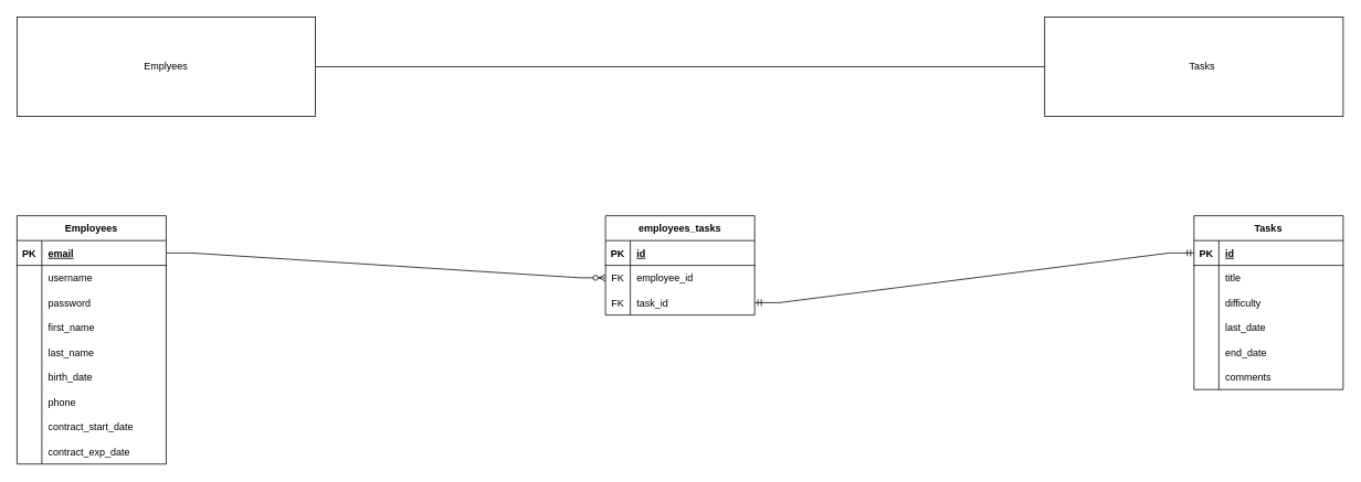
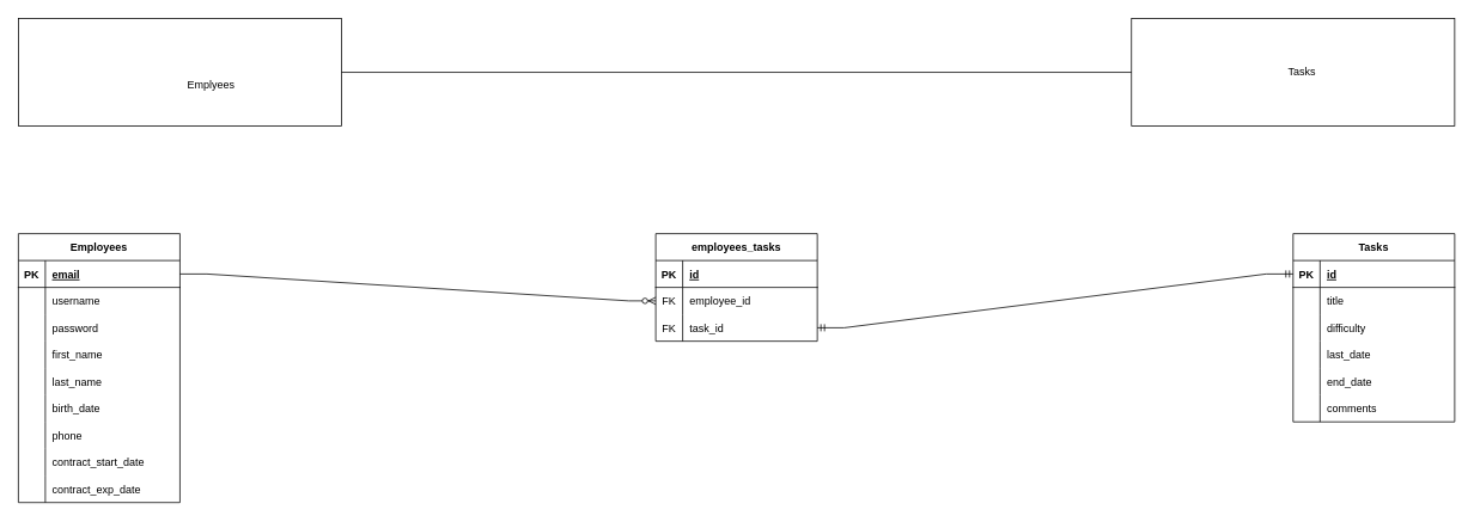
  <mxCell id="0" />
  <mxCell id="1" parent="0" />
  <mxCell id="2" value="" style="rounded=0;whiteSpace=wrap;html=1;" vertex="1" parent="1"><mxGeometry x="20" y="20" width="360" height="120" as="geometry" /></mxCell>
  <mxCell id="3" value="" style="rounded=0;whiteSpace=wrap;html=1;" vertex="1" parent="1"><mxGeometry x="1260" y="20" width="360" height="120" as="geometry" /></mxCell>
- <mxCell id="4" value="Emplyees" style="text;html=1;strokeColor=none;fillColor=none;align=center;verticalAlign=middle;whiteSpace=wrap;rounded=0;" vertex="1" parent="1"><mxGeometry x="130" y="65" width="140" height="30" as="geometry" /></mxCell>
+ <mxCell id="4" value="Emplyees" style="text;html=1;strokeColor=none;fillColor=none;align=center;verticalAlign=middle;whiteSpace=wrap;rounded=0;" vertex="1" parent="1"><mxGeometry x="165" y="80" width="140" height="30" as="geometry" /></mxCell>
  <mxCell id="5" value="Tasks" style="text;html=1;strokeColor=none;fillColor=none;align=center;verticalAlign=middle;whiteSpace=wrap;rounded=0;" vertex="1" parent="1"><mxGeometry x="1380" y="65" width="140" height="30" as="geometry" /></mxCell>
  <mxCell id="6" value="" style="endArrow=none;html=1;rounded=0;exitX=1;exitY=0.5;exitDx=0;exitDy=0;entryX=0;entryY=0.5;entryDx=0;entryDy=0;" edge="1" parent="1" source="2" target="3"><mxGeometry width="50" height="50" relative="1" as="geometry"><mxPoint x="760" y="110" as="sourcePoint" /><mxPoint x="810" y="60" as="targetPoint" /></mxGeometry></mxCell>
  <mxCell id="7" value="Employees" style="shape=table;startSize=30;container=1;collapsible=1;childLayout=tableLayout;fixedRows=1;rowLines=0;fontStyle=1;align=center;resizeLast=1;" vertex="1" parent="1"><mxGeometry x="20" y="260" width="180" height="300" as="geometry" /></mxCell>
  <mxCell id="8" value="" style="shape=tableRow;horizontal=0;startSize=0;swimlaneHead=0;swimlaneBody=0;fillColor=none;collapsible=0;dropTarget=0;points=[[0,0.5],[1,0.5]];portConstraint=eastwest;top=0;left=0;right=0;bottom=1;" vertex="1" parent="7"><mxGeometry y="30" width="180" height="30" as="geometry" /></mxCell>
  <mxCell id="9" value="PK" style="shape=partialRectangle;connectable=0;fillColor=none;top=0;left=0;bottom=0;right=0;fontStyle=1;overflow=hidden;" vertex="1" parent="8"><mxGeometry width="30" height="30" as="geometry"><mxRectangle width="30" height="30" as="alternateBounds" /></mxGeometry></mxCell>
  <mxCell id="10" value="email" style="shape=partialRectangle;connectable=0;fillColor=none;top=0;left=0;bottom=0;right=0;align=left;spacingLeft=6;fontStyle=5;overflow=hidden;" vertex="1" parent="8"><mxGeometry x="30" width="150" height="30" as="geometry"><mxRectangle width="150" height="30" as="alternateBounds" /></mxGeometry></mxCell>
  <mxCell id="11" value="" style="shape=tableRow;horizontal=0;startSize=0;swimlaneHead=0;swimlaneBody=0;fillColor=none;collapsible=0;dropTarget=0;points=[[0,0.5],[1,0.5]];portConstraint=eastwest;top=0;left=0;right=0;bottom=0;" vertex="1" parent="7"><mxGeometry y="60" width="180" height="30" as="geometry" /></mxCell>
  <mxCell id="12" value="" style="shape=partialRectangle;connectable=0;fillColor=none;top=0;left=0;bottom=0;right=0;editable=1;overflow=hidden;" vertex="1" parent="11"><mxGeometry width="30" height="30" as="geometry"><mxRectangle width="30" height="30" as="alternateBounds" /></mxGeometry></mxCell>
  <mxCell id="13" value="username" style="shape=partialRectangle;connectable=0;fillColor=none;top=0;left=0;bottom=0;right=0;align=left;spacingLeft=6;overflow=hidden;" vertex="1" parent="11"><mxGeometry x="30" width="150" height="30" as="geometry"><mxRectangle width="150" height="30" as="alternateBounds" /></mxGeometry></mxCell>
  <mxCell id="14" value="" style="shape=tableRow;horizontal=0;startSize=0;swimlaneHead=0;swimlaneBody=0;fillColor=none;collapsible=0;dropTarget=0;points=[[0,0.5],[1,0.5]];portConstraint=eastwest;top=0;left=0;right=0;bottom=0;" vertex="1" parent="7"><mxGeometry y="90" width="180" height="30" as="geometry" /></mxCell>
  <mxCell id="15" value="" style="shape=partialRectangle;connectable=0;fillColor=none;top=0;left=0;bottom=0;right=0;editable=1;overflow=hidden;" vertex="1" parent="14"><mxGeometry width="30" height="30" as="geometry"><mxRectangle width="30" height="30" as="alternateBounds" /></mxGeometry></mxCell>
  <mxCell id="16" value="password" style="shape=partialRectangle;connectable=0;fillColor=none;top=0;left=0;bottom=0;right=0;align=left;spacingLeft=6;overflow=hidden;" vertex="1" parent="14"><mxGeometry x="30" width="150" height="30" as="geometry"><mxRectangle width="150" height="30" as="alternateBounds" /></mxGeometry></mxCell>
  <mxCell id="17" value="" style="shape=tableRow;horizontal=0;startSize=0;swimlaneHead=0;swimlaneBody=0;fillColor=none;collapsible=0;dropTarget=0;points=[[0,0.5],[1,0.5]];portConstraint=eastwest;top=0;left=0;right=0;bottom=0;" vertex="1" parent="7"><mxGeometry y="120" width="180" height="30" as="geometry" /></mxCell>
  <mxCell id="18" value="" style="shape=partialRectangle;connectable=0;fillColor=none;top=0;left=0;bottom=0;right=0;editable=1;overflow=hidden;" vertex="1" parent="17"><mxGeometry width="30" height="30" as="geometry"><mxRectangle width="30" height="30" as="alternateBounds" /></mxGeometry></mxCell>
  <mxCell id="19" value="first_name" style="shape=partialRectangle;connectable=0;fillColor=none;top=0;left=0;bottom=0;right=0;align=left;spacingLeft=6;overflow=hidden;" vertex="1" parent="17"><mxGeometry x="30" width="150" height="30" as="geometry"><mxRectangle width="150" height="30" as="alternateBounds" /></mxGeometry></mxCell>
  <mxCell id="20" value="" style="shape=tableRow;horizontal=0;startSize=0;swimlaneHead=0;swimlaneBody=0;fillColor=none;collapsible=0;dropTarget=0;points=[[0,0.5],[1,0.5]];portConstraint=eastwest;top=0;left=0;right=0;bottom=0;" vertex="1" parent="7"><mxGeometry y="150" width="180" height="30" as="geometry" /></mxCell>
  <mxCell id="21" value="" style="shape=partialRectangle;connectable=0;fillColor=none;top=0;left=0;bottom=0;right=0;editable=1;overflow=hidden;" vertex="1" parent="20"><mxGeometry width="30" height="30" as="geometry"><mxRectangle width="30" height="30" as="alternateBounds" /></mxGeometry></mxCell>
  <mxCell id="22" value="last_name" style="shape=partialRectangle;connectable=0;fillColor=none;top=0;left=0;bottom=0;right=0;align=left;spacingLeft=6;overflow=hidden;" vertex="1" parent="20"><mxGeometry x="30" width="150" height="30" as="geometry"><mxRectangle width="150" height="30" as="alternateBounds" /></mxGeometry></mxCell>
  <mxCell id="23" value="" style="shape=tableRow;horizontal=0;startSize=0;swimlaneHead=0;swimlaneBody=0;fillColor=none;collapsible=0;dropTarget=0;points=[[0,0.5],[1,0.5]];portConstraint=eastwest;top=0;left=0;right=0;bottom=0;" vertex="1" parent="7"><mxGeometry y="180" width="180" height="30" as="geometry" /></mxCell>
  <mxCell id="24" value="" style="shape=partialRectangle;connectable=0;fillColor=none;top=0;left=0;bottom=0;right=0;editable=1;overflow=hidden;" vertex="1" parent="23"><mxGeometry width="30" height="30" as="geometry"><mxRectangle width="30" height="30" as="alternateBounds" /></mxGeometry></mxCell>
  <mxCell id="25" value="birth_date" style="shape=partialRectangle;connectable=0;fillColor=none;top=0;left=0;bottom=0;right=0;align=left;spacingLeft=6;overflow=hidden;" vertex="1" parent="23"><mxGeometry x="30" width="150" height="30" as="geometry"><mxRectangle width="150" height="30" as="alternateBounds" /></mxGeometry></mxCell>
  <mxCell id="26" value="" style="shape=tableRow;horizontal=0;startSize=0;swimlaneHead=0;swimlaneBody=0;fillColor=none;collapsible=0;dropTarget=0;points=[[0,0.5],[1,0.5]];portConstraint=eastwest;top=0;left=0;right=0;bottom=0;" vertex="1" parent="7"><mxGeometry y="210" width="180" height="30" as="geometry" /></mxCell>
  <mxCell id="27" value="" style="shape=partialRectangle;connectable=0;fillColor=none;top=0;left=0;bottom=0;right=0;editable=1;overflow=hidden;" vertex="1" parent="26"><mxGeometry width="30" height="30" as="geometry"><mxRectangle width="30" height="30" as="alternateBounds" /></mxGeometry></mxCell>
  <mxCell id="28" value="phone" style="shape=partialRectangle;connectable=0;fillColor=none;top=0;left=0;bottom=0;right=0;align=left;spacingLeft=6;overflow=hidden;" vertex="1" parent="26"><mxGeometry x="30" width="150" height="30" as="geometry"><mxRectangle width="150" height="30" as="alternateBounds" /></mxGeometry></mxCell>
  <mxCell id="29" value="" style="shape=tableRow;horizontal=0;startSize=0;swimlaneHead=0;swimlaneBody=0;fillColor=none;collapsible=0;dropTarget=0;points=[[0,0.5],[1,0.5]];portConstraint=eastwest;top=0;left=0;right=0;bottom=0;" vertex="1" parent="7"><mxGeometry y="240" width="180" height="30" as="geometry" /></mxCell>
  <mxCell id="30" value="" style="shape=partialRectangle;connectable=0;fillColor=none;top=0;left=0;bottom=0;right=0;editable=1;overflow=hidden;" vertex="1" parent="29"><mxGeometry width="30" height="30" as="geometry"><mxRectangle width="30" height="30" as="alternateBounds" /></mxGeometry></mxCell>
  <mxCell id="31" value="contract_start_date" style="shape=partialRectangle;connectable=0;fillColor=none;top=0;left=0;bottom=0;right=0;align=left;spacingLeft=6;overflow=hidden;" vertex="1" parent="29"><mxGeometry x="30" width="150" height="30" as="geometry"><mxRectangle width="150" height="30" as="alternateBounds" /></mxGeometry></mxCell>
  <mxCell id="32" value="" style="shape=tableRow;horizontal=0;startSize=0;swimlaneHead=0;swimlaneBody=0;fillColor=none;collapsible=0;dropTarget=0;points=[[0,0.5],[1,0.5]];portConstraint=eastwest;top=0;left=0;right=0;bottom=0;" vertex="1" parent="7"><mxGeometry y="270" width="180" height="30" as="geometry" /></mxCell>
  <mxCell id="33" value="" style="shape=partialRectangle;connectable=0;fillColor=none;top=0;left=0;bottom=0;right=0;editable=1;overflow=hidden;" vertex="1" parent="32"><mxGeometry width="30" height="30" as="geometry"><mxRectangle width="30" height="30" as="alternateBounds" /></mxGeometry></mxCell>
  <mxCell id="34" value="contract_exp_date" style="shape=partialRectangle;connectable=0;fillColor=none;top=0;left=0;bottom=0;right=0;align=left;spacingLeft=6;overflow=hidden;" vertex="1" parent="32"><mxGeometry x="30" width="150" height="30" as="geometry"><mxRectangle width="150" height="30" as="alternateBounds" /></mxGeometry></mxCell>
  <mxCell id="35" value="Tasks" style="shape=table;startSize=30;container=1;collapsible=1;childLayout=tableLayout;fixedRows=1;rowLines=0;fontStyle=1;align=center;resizeLast=1;" vertex="1" parent="1"><mxGeometry x="1440" y="260" width="180" height="210" as="geometry" /></mxCell>
  <mxCell id="36" value="" style="shape=tableRow;horizontal=0;startSize=0;swimlaneHead=0;swimlaneBody=0;fillColor=none;collapsible=0;dropTarget=0;points=[[0,0.5],[1,0.5]];portConstraint=eastwest;top=0;left=0;right=0;bottom=1;" vertex="1" parent="35"><mxGeometry y="30" width="180" height="30" as="geometry" /></mxCell>
  <mxCell id="37" value="PK" style="shape=partialRectangle;connectable=0;fillColor=none;top=0;left=0;bottom=0;right=0;fontStyle=1;overflow=hidden;" vertex="1" parent="36"><mxGeometry width="30" height="30" as="geometry"><mxRectangle width="30" height="30" as="alternateBounds" /></mxGeometry></mxCell>
  <mxCell id="38" value="id" style="shape=partialRectangle;connectable=0;fillColor=none;top=0;left=0;bottom=0;right=0;align=left;spacingLeft=6;fontStyle=5;overflow=hidden;" vertex="1" parent="36"><mxGeometry x="30" width="150" height="30" as="geometry"><mxRectangle width="150" height="30" as="alternateBounds" /></mxGeometry></mxCell>
  <mxCell id="39" value="" style="shape=tableRow;horizontal=0;startSize=0;swimlaneHead=0;swimlaneBody=0;fillColor=none;collapsible=0;dropTarget=0;points=[[0,0.5],[1,0.5]];portConstraint=eastwest;top=0;left=0;right=0;bottom=0;" vertex="1" parent="35"><mxGeometry y="60" width="180" height="30" as="geometry" /></mxCell>
  <mxCell id="40" value="" style="shape=partialRectangle;connectable=0;fillColor=none;top=0;left=0;bottom=0;right=0;editable=1;overflow=hidden;" vertex="1" parent="39"><mxGeometry width="30" height="30" as="geometry"><mxRectangle width="30" height="30" as="alternateBounds" /></mxGeometry></mxCell>
  <mxCell id="41" value="title" style="shape=partialRectangle;connectable=0;fillColor=none;top=0;left=0;bottom=0;right=0;align=left;spacingLeft=6;overflow=hidden;" vertex="1" parent="39"><mxGeometry x="30" width="150" height="30" as="geometry"><mxRectangle width="150" height="30" as="alternateBounds" /></mxGeometry></mxCell>
  <mxCell id="42" value="" style="shape=tableRow;horizontal=0;startSize=0;swimlaneHead=0;swimlaneBody=0;fillColor=none;collapsible=0;dropTarget=0;points=[[0,0.5],[1,0.5]];portConstraint=eastwest;top=0;left=0;right=0;bottom=0;" vertex="1" parent="35"><mxGeometry y="90" width="180" height="30" as="geometry" /></mxCell>
  <mxCell id="43" value="" style="shape=partialRectangle;connectable=0;fillColor=none;top=0;left=0;bottom=0;right=0;editable=1;overflow=hidden;" vertex="1" parent="42"><mxGeometry width="30" height="30" as="geometry"><mxRectangle width="30" height="30" as="alternateBounds" /></mxGeometry></mxCell>
  <mxCell id="44" value="difficulty" style="shape=partialRectangle;connectable=0;fillColor=none;top=0;left=0;bottom=0;right=0;align=left;spacingLeft=6;overflow=hidden;" vertex="1" parent="42"><mxGeometry x="30" width="150" height="30" as="geometry"><mxRectangle width="150" height="30" as="alternateBounds" /></mxGeometry></mxCell>
  <mxCell id="45" value="" style="shape=tableRow;horizontal=0;startSize=0;swimlaneHead=0;swimlaneBody=0;fillColor=none;collapsible=0;dropTarget=0;points=[[0,0.5],[1,0.5]];portConstraint=eastwest;top=0;left=0;right=0;bottom=0;" vertex="1" parent="35"><mxGeometry y="120" width="180" height="30" as="geometry" /></mxCell>
  <mxCell id="46" value="" style="shape=partialRectangle;connectable=0;fillColor=none;top=0;left=0;bottom=0;right=0;editable=1;overflow=hidden;" vertex="1" parent="45"><mxGeometry width="30" height="30" as="geometry"><mxRectangle width="30" height="30" as="alternateBounds" /></mxGeometry></mxCell>
  <mxCell id="47" value="last_date" style="shape=partialRectangle;connectable=0;fillColor=none;top=0;left=0;bottom=0;right=0;align=left;spacingLeft=6;overflow=hidden;" vertex="1" parent="45"><mxGeometry x="30" width="150" height="30" as="geometry"><mxRectangle width="150" height="30" as="alternateBounds" /></mxGeometry></mxCell>
  <mxCell id="48" value="" style="shape=tableRow;horizontal=0;startSize=0;swimlaneHead=0;swimlaneBody=0;fillColor=none;collapsible=0;dropTarget=0;points=[[0,0.5],[1,0.5]];portConstraint=eastwest;top=0;left=0;right=0;bottom=0;" vertex="1" parent="35"><mxGeometry y="150" width="180" height="30" as="geometry" /></mxCell>
  <mxCell id="49" value="" style="shape=partialRectangle;connectable=0;fillColor=none;top=0;left=0;bottom=0;right=0;editable=1;overflow=hidden;" vertex="1" parent="48"><mxGeometry width="30" height="30" as="geometry"><mxRectangle width="30" height="30" as="alternateBounds" /></mxGeometry></mxCell>
  <mxCell id="50" value="end_date" style="shape=partialRectangle;connectable=0;fillColor=none;top=0;left=0;bottom=0;right=0;align=left;spacingLeft=6;overflow=hidden;" vertex="1" parent="48"><mxGeometry x="30" width="150" height="30" as="geometry"><mxRectangle width="150" height="30" as="alternateBounds" /></mxGeometry></mxCell>
  <mxCell id="51" value="" style="shape=tableRow;horizontal=0;startSize=0;swimlaneHead=0;swimlaneBody=0;fillColor=none;collapsible=0;dropTarget=0;points=[[0,0.5],[1,0.5]];portConstraint=eastwest;top=0;left=0;right=0;bottom=0;" vertex="1" parent="35"><mxGeometry y="180" width="180" height="30" as="geometry" /></mxCell>
  <mxCell id="52" value="" style="shape=partialRectangle;connectable=0;fillColor=none;top=0;left=0;bottom=0;right=0;editable=1;overflow=hidden;" vertex="1" parent="51"><mxGeometry width="30" height="30" as="geometry"><mxRectangle width="30" height="30" as="alternateBounds" /></mxGeometry></mxCell>
  <mxCell id="53" value="comments" style="shape=partialRectangle;connectable=0;fillColor=none;top=0;left=0;bottom=0;right=0;align=left;spacingLeft=6;overflow=hidden;" vertex="1" parent="51"><mxGeometry x="30" width="150" height="30" as="geometry"><mxRectangle width="150" height="30" as="alternateBounds" /></mxGeometry></mxCell>
  <mxCell id="54" value="employees_tasks" style="shape=table;startSize=30;container=1;collapsible=1;childLayout=tableLayout;fixedRows=1;rowLines=0;fontStyle=1;align=center;resizeLast=1;" vertex="1" parent="1"><mxGeometry x="730" y="260" width="180" height="120" as="geometry" /></mxCell>
  <mxCell id="55" value="" style="shape=tableRow;horizontal=0;startSize=0;swimlaneHead=0;swimlaneBody=0;fillColor=none;collapsible=0;dropTarget=0;points=[[0,0.5],[1,0.5]];portConstraint=eastwest;top=0;left=0;right=0;bottom=1;" vertex="1" parent="54"><mxGeometry y="30" width="180" height="30" as="geometry" /></mxCell>
  <mxCell id="56" value="PK" style="shape=partialRectangle;connectable=0;fillColor=none;top=0;left=0;bottom=0;right=0;fontStyle=1;overflow=hidden;" vertex="1" parent="55"><mxGeometry width="30" height="30" as="geometry"><mxRectangle width="30" height="30" as="alternateBounds" /></mxGeometry></mxCell>
  <mxCell id="57" value="id" style="shape=partialRectangle;connectable=0;fillColor=none;top=0;left=0;bottom=0;right=0;align=left;spacingLeft=6;fontStyle=5;overflow=hidden;" vertex="1" parent="55"><mxGeometry x="30" width="150" height="30" as="geometry"><mxRectangle width="150" height="30" as="alternateBounds" /></mxGeometry></mxCell>
  <mxCell id="58" value="" style="shape=tableRow;horizontal=0;startSize=0;swimlaneHead=0;swimlaneBody=0;fillColor=none;collapsible=0;dropTarget=0;points=[[0,0.5],[1,0.5]];portConstraint=eastwest;top=0;left=0;right=0;bottom=0;" vertex="1" parent="54"><mxGeometry y="60" width="180" height="30" as="geometry" /></mxCell>
  <mxCell id="59" value="FK" style="shape=partialRectangle;connectable=0;fillColor=none;top=0;left=0;bottom=0;right=0;editable=1;overflow=hidden;" vertex="1" parent="58"><mxGeometry width="30" height="30" as="geometry"><mxRectangle width="30" height="30" as="alternateBounds" /></mxGeometry></mxCell>
  <mxCell id="60" value="employee_id" style="shape=partialRectangle;connectable=0;fillColor=none;top=0;left=0;bottom=0;right=0;align=left;spacingLeft=6;overflow=hidden;" vertex="1" parent="58"><mxGeometry x="30" width="150" height="30" as="geometry"><mxRectangle width="150" height="30" as="alternateBounds" /></mxGeometry></mxCell>
  <mxCell id="61" value="" style="shape=tableRow;horizontal=0;startSize=0;swimlaneHead=0;swimlaneBody=0;fillColor=none;collapsible=0;dropTarget=0;points=[[0,0.5],[1,0.5]];portConstraint=eastwest;top=0;left=0;right=0;bottom=0;" vertex="1" parent="54"><mxGeometry y="90" width="180" height="30" as="geometry" /></mxCell>
  <mxCell id="62" value="FK" style="shape=partialRectangle;connectable=0;fillColor=none;top=0;left=0;bottom=0;right=0;editable=1;overflow=hidden;" vertex="1" parent="61"><mxGeometry width="30" height="30" as="geometry"><mxRectangle width="30" height="30" as="alternateBounds" /></mxGeometry></mxCell>
  <mxCell id="63" value="task_id" style="shape=partialRectangle;connectable=0;fillColor=none;top=0;left=0;bottom=0;right=0;align=left;spacingLeft=6;overflow=hidden;" vertex="1" parent="61"><mxGeometry x="30" width="150" height="30" as="geometry"><mxRectangle width="150" height="30" as="alternateBounds" /></mxGeometry></mxCell>
  <mxCell id="64" value="" style="edgeStyle=entityRelationEdgeStyle;fontSize=12;html=1;endArrow=ERzeroToMany;endFill=1;rounded=0;exitX=1;exitY=0.5;exitDx=0;exitDy=0;entryX=0;entryY=0.5;entryDx=0;entryDy=0;" edge="1" parent="1" source="8" target="58"><mxGeometry width="100" height="100" relative="1" as="geometry"><mxPoint x="420" y="490" as="sourcePoint" /><mxPoint x="520" y="390" as="targetPoint" /></mxGeometry></mxCell>
  <mxCell id="65" value="" style="edgeStyle=entityRelationEdgeStyle;fontSize=12;html=1;endArrow=ERmandOne;startArrow=ERmandOne;rounded=0;entryX=0;entryY=0.5;entryDx=0;entryDy=0;exitX=1;exitY=0.5;exitDx=0;exitDy=0;" edge="1" parent="1" source="61" target="36"><mxGeometry width="100" height="100" relative="1" as="geometry"><mxPoint x="1270" y="490" as="sourcePoint" /><mxPoint x="1370" y="390" as="targetPoint" /></mxGeometry></mxCell>
